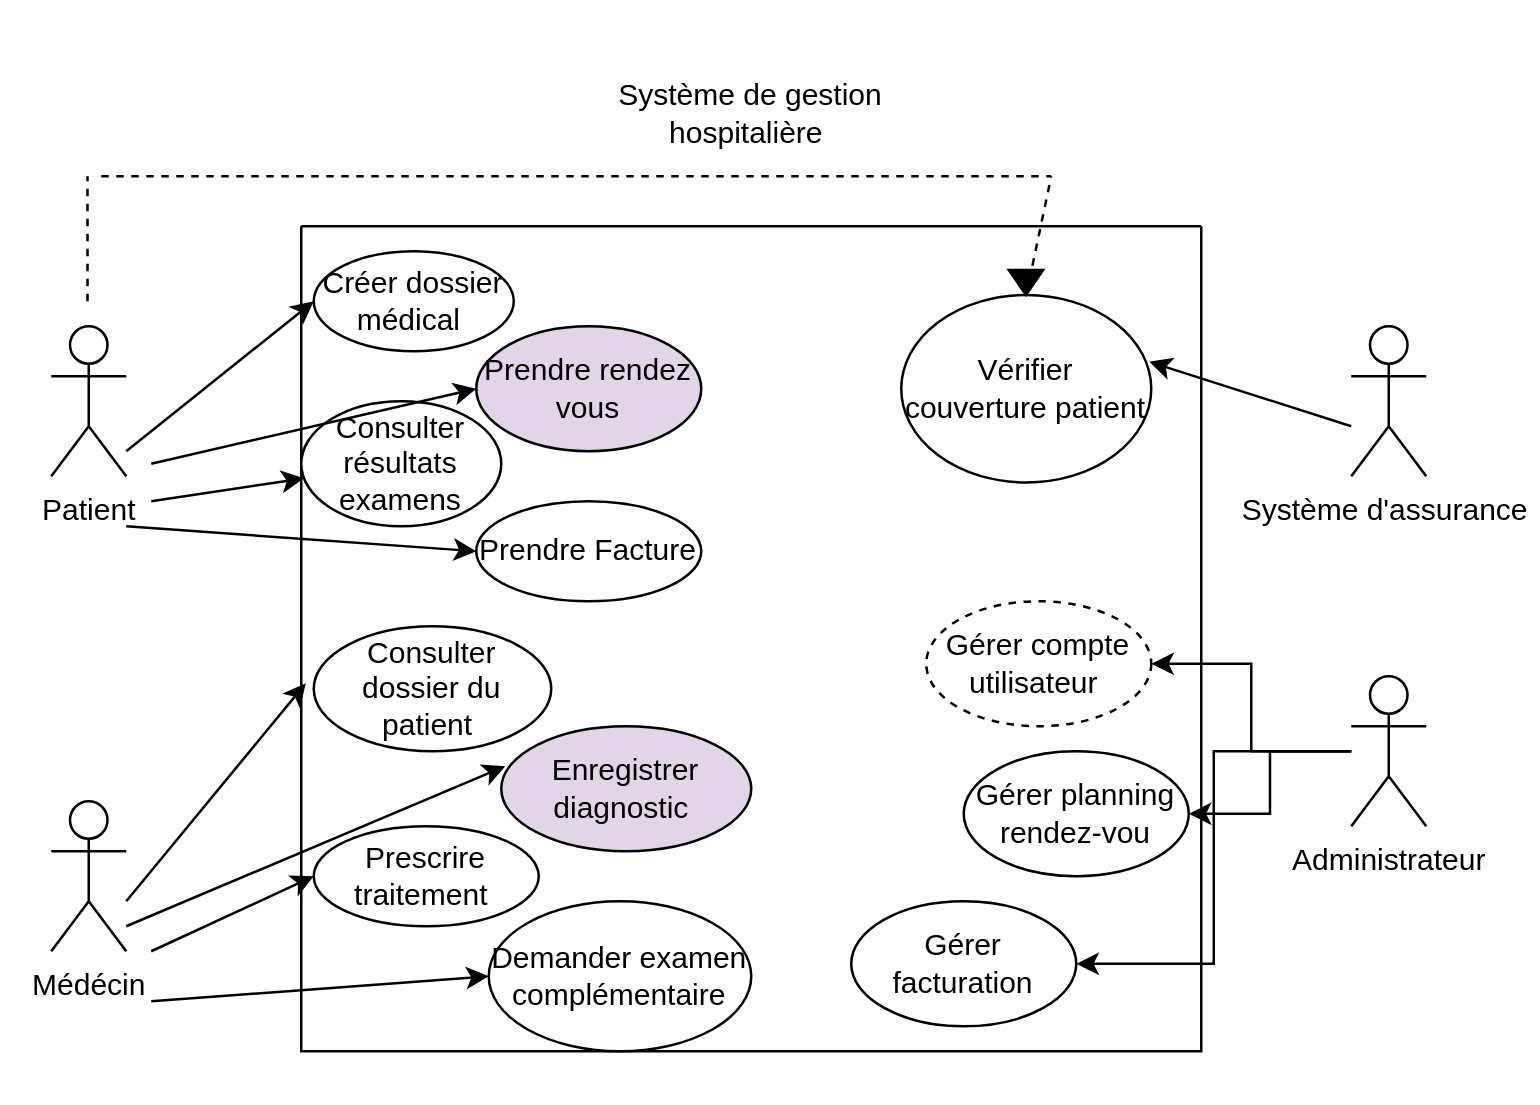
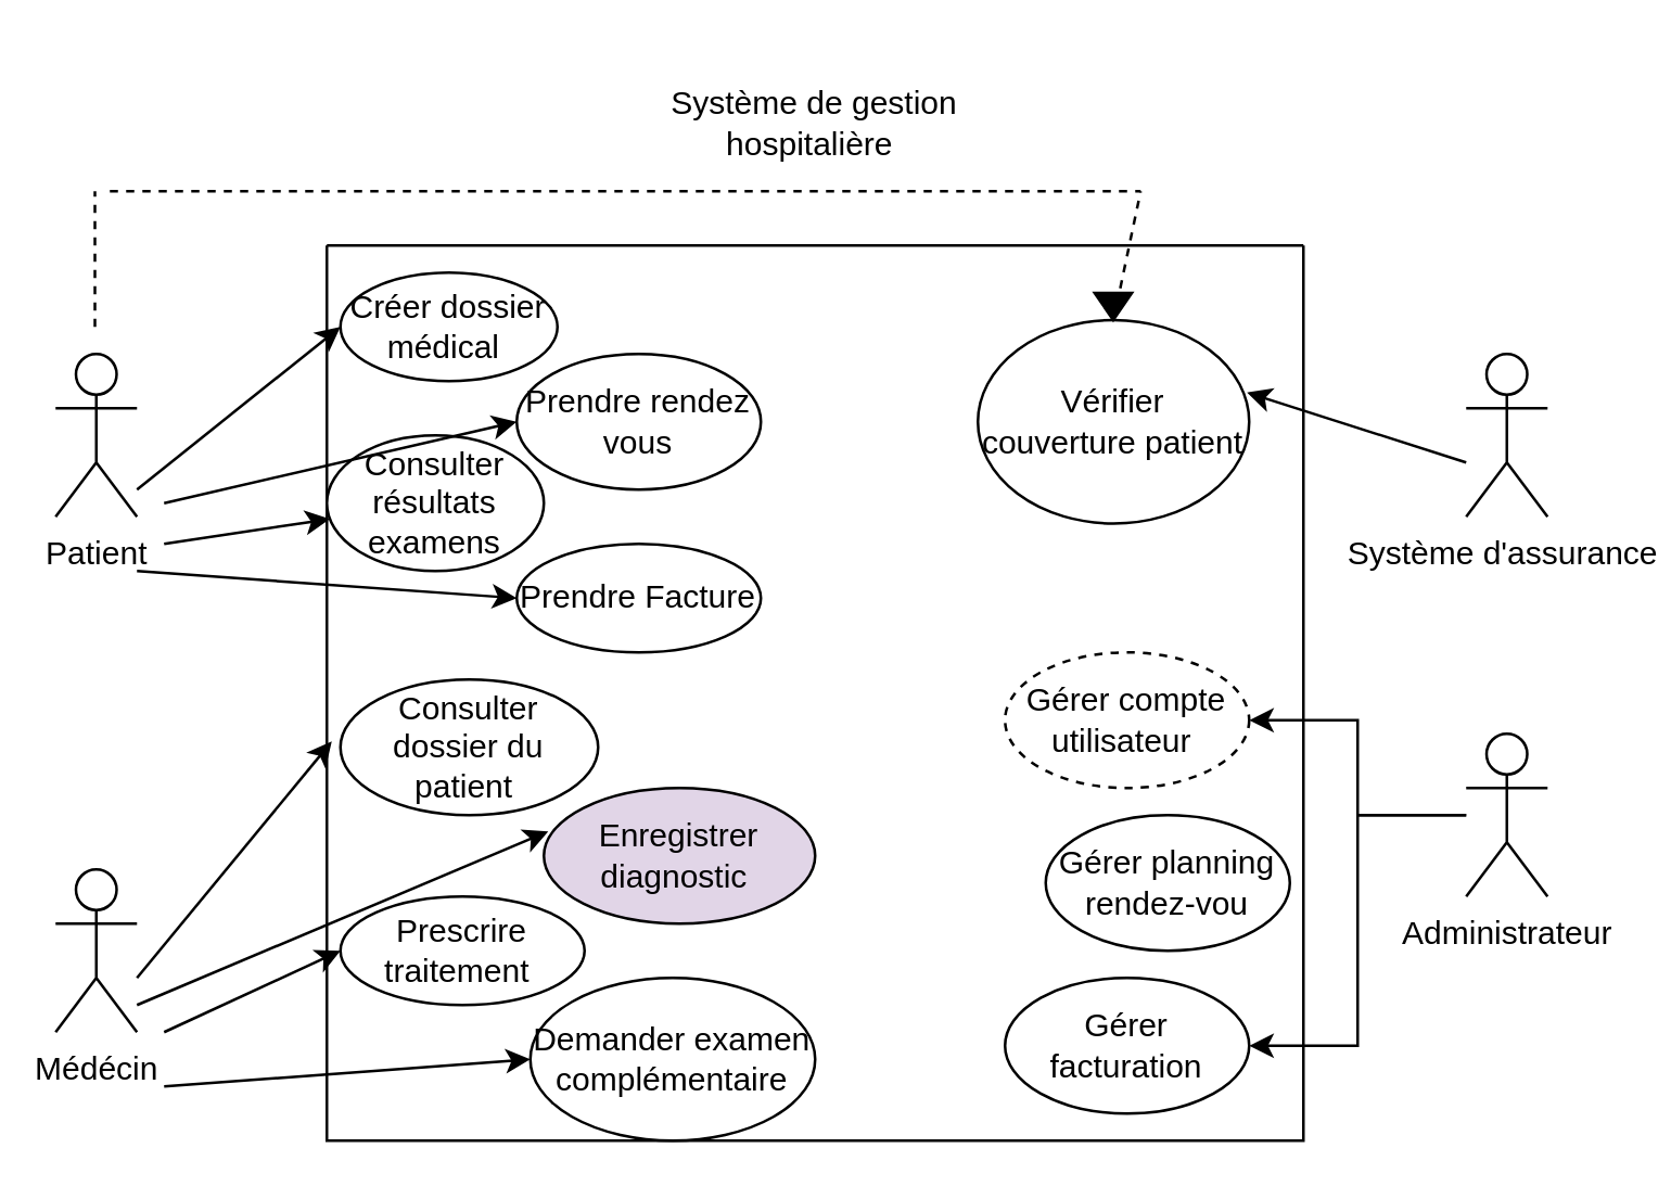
  <mxCell id="0" />
  <mxCell id="1" parent="0" />
  <mxCell id="2" value="Patient" style="shape=umlActor;verticalLabelPosition=bottom;verticalAlign=top;html=1;outlineConnect=0;" vertex="1" parent="1"><mxGeometry x="20" y="130" width="30" height="60" as="geometry" /></mxCell>
  <mxCell id="3" value="" style="swimlane;startSize=0;" vertex="1" parent="1"><mxGeometry x="120" y="90" width="360" height="330" as="geometry" /></mxCell>
  <mxCell id="4" value="Créer dossier médical&amp;nbsp;" style="ellipse;whiteSpace=wrap;html=1;" vertex="1" parent="3"><mxGeometry x="5" y="10" width="80" height="40" as="geometry" /></mxCell>
  <mxCell id="5" value="Consulter résultats examens" style="ellipse;whiteSpace=wrap;html=1;" vertex="1" parent="3"><mxGeometry y="70" width="80" height="50" as="geometry" /></mxCell>
- <mxCell id="6" value="Prendre rendez vous" style="ellipse;whiteSpace=wrap;html=1;fillColor=#e1d5e7;" vertex="1" parent="3"><mxGeometry x="70" y="40" width="90" height="50" as="geometry" /></mxCell>
+ <mxCell id="6" value="Prendre rendez vous" style="ellipse;whiteSpace=wrap;html=1;" vertex="1" parent="3"><mxGeometry x="70" y="40" width="90" height="50" as="geometry" /></mxCell>
  <mxCell id="7" value="Prendre Facture" style="ellipse;whiteSpace=wrap;html=1;" vertex="1" parent="3"><mxGeometry x="70" y="110" width="90" height="40" as="geometry" /></mxCell>
  <mxCell id="8" value="Consulter dossier du patient&amp;nbsp;" style="ellipse;whiteSpace=wrap;html=1;" vertex="1" parent="3"><mxGeometry x="5" y="160" width="95" height="50" as="geometry" /></mxCell>
  <mxCell id="9" value="Enregistrer diagnostic&amp;nbsp;" style="ellipse;whiteSpace=wrap;html=1;fillColor=#e1d5e7;" vertex="1" parent="3"><mxGeometry x="80" y="200" width="100" height="50" as="geometry" /></mxCell>
  <mxCell id="10" value="Prescrire traitement&amp;nbsp;" style="ellipse;whiteSpace=wrap;html=1;" vertex="1" parent="3"><mxGeometry x="5" y="240" width="90" height="40" as="geometry" /></mxCell>
  <mxCell id="11" value="Demander examen complémentaire" style="ellipse;whiteSpace=wrap;html=1;" vertex="1" parent="3"><mxGeometry x="75" y="270" width="105" height="60" as="geometry" /></mxCell>
  <mxCell id="12" value="Gérer compte utilisateur&amp;nbsp;" style="ellipse;whiteSpace=wrap;html=1;dashed=1;" vertex="1" parent="3"><mxGeometry x="250" y="150" width="90" height="50" as="geometry" /></mxCell>
  <mxCell id="13" value="Gérer planning rendez-vou" style="ellipse;whiteSpace=wrap;html=1;" vertex="1" parent="3"><mxGeometry x="265" y="210" width="90" height="50" as="geometry" /></mxCell>
- <mxCell id="14" value="Gérer facturation" style="ellipse;whiteSpace=wrap;html=1;" vertex="1" parent="3"><mxGeometry x="220" y="270" width="90" height="50" as="geometry" /></mxCell>
+ <mxCell id="14" value="Gérer facturation" style="ellipse;whiteSpace=wrap;html=1;" vertex="1" parent="3"><mxGeometry x="250" y="270" width="90" height="50" as="geometry" /></mxCell>
  <mxCell id="15" value="Vérifier couverture patient" style="ellipse;whiteSpace=wrap;html=1;" vertex="1" parent="3"><mxGeometry x="240" y="27.5" width="100" height="75" as="geometry" /></mxCell>
  <mxCell id="16" value="" style="shape=mxgraph.arrows2.wedgeArrow;html=1;bendable=0;startWidth=6.875;fillColor=strokeColor;defaultFillColor=invert;defaultGradientColor=invert;rounded=0;" edge="1" parent="3"><mxGeometry width="100" height="100" relative="1" as="geometry"><mxPoint x="289.89" y="17.5" as="sourcePoint" /><mxPoint x="289.89" y="27.5" as="targetPoint" /></mxGeometry></mxCell>
  <mxCell id="17" value="Médécin" style="shape=umlActor;verticalLabelPosition=bottom;verticalAlign=top;html=1;outlineConnect=0;" vertex="1" parent="1"><mxGeometry x="20" y="320" width="30" height="60" as="geometry" /></mxCell>
  <mxCell id="18" value="Système d'assurance&amp;nbsp;" style="shape=umlActor;verticalLabelPosition=bottom;verticalAlign=top;html=1;outlineConnect=0;" vertex="1" parent="1"><mxGeometry x="540" y="130" width="30" height="60" as="geometry" /></mxCell>
- <mxCell id="19" value="" style="edgeStyle=orthogonalEdgeStyle;rounded=0;orthogonalLoop=1;jettySize=auto;html=1;" edge="1" parent="1" source="22" target="13"><mxGeometry relative="1" as="geometry" /></mxCell>
  <mxCell id="20" style="edgeStyle=orthogonalEdgeStyle;rounded=0;orthogonalLoop=1;jettySize=auto;html=1;entryX=1;entryY=0.5;entryDx=0;entryDy=0;" edge="1" parent="1" source="22" target="12"><mxGeometry relative="1" as="geometry" /></mxCell>
  <mxCell id="21" style="edgeStyle=orthogonalEdgeStyle;rounded=0;orthogonalLoop=1;jettySize=auto;html=1;entryX=1;entryY=0.5;entryDx=0;entryDy=0;" edge="1" parent="1" source="22" target="14"><mxGeometry relative="1" as="geometry" /></mxCell>
  <mxCell id="22" value="Administrateur" style="shape=umlActor;verticalLabelPosition=bottom;verticalAlign=top;html=1;outlineConnect=0;" vertex="1" parent="1"><mxGeometry x="540" y="270" width="30" height="60" as="geometry" /></mxCell>
  <mxCell id="23" value="" style="endArrow=classic;html=1;rounded=0;entryX=0;entryY=0.5;entryDx=0;entryDy=0;" edge="1" parent="1" target="4"><mxGeometry width="50" height="50" relative="1" as="geometry"><mxPoint x="50" y="180" as="sourcePoint" /><mxPoint x="100" y="130" as="targetPoint" /></mxGeometry></mxCell>
  <mxCell id="24" value="" style="endArrow=classic;html=1;rounded=0;entryX=0;entryY=0.5;entryDx=0;entryDy=0;" edge="1" parent="1" target="6"><mxGeometry width="50" height="50" relative="1" as="geometry"><mxPoint x="60" y="185" as="sourcePoint" /><mxPoint x="110" y="135" as="targetPoint" /></mxGeometry></mxCell>
  <mxCell id="25" value="" style="endArrow=classic;html=1;rounded=0;" edge="1" parent="1" target="5"><mxGeometry width="50" height="50" relative="1" as="geometry"><mxPoint x="60" y="200" as="sourcePoint" /><mxPoint x="110" y="150" as="targetPoint" /></mxGeometry></mxCell>
  <mxCell id="26" value="" style="endArrow=classic;html=1;rounded=0;entryX=0;entryY=0.5;entryDx=0;entryDy=0;" edge="1" parent="1" target="7"><mxGeometry width="50" height="50" relative="1" as="geometry"><mxPoint x="50" y="210" as="sourcePoint" /><mxPoint x="100" y="160" as="targetPoint" /></mxGeometry></mxCell>
  <mxCell id="27" value="" style="endArrow=classic;html=1;rounded=0;entryX=0.005;entryY=0.554;entryDx=0;entryDy=0;entryPerimeter=0;" edge="1" parent="1" target="3"><mxGeometry width="50" height="50" relative="1" as="geometry"><mxPoint x="50" y="360" as="sourcePoint" /><mxPoint x="100" y="310" as="targetPoint" /></mxGeometry></mxCell>
  <mxCell id="28" value="" style="endArrow=classic;html=1;rounded=0;entryX=0.016;entryY=0.32;entryDx=0;entryDy=0;entryPerimeter=0;" edge="1" parent="1" target="9"><mxGeometry width="50" height="50" relative="1" as="geometry"><mxPoint x="50" y="370" as="sourcePoint" /><mxPoint x="100" y="320" as="targetPoint" /></mxGeometry></mxCell>
  <mxCell id="29" value="" style="endArrow=classic;html=1;rounded=0;entryX=0;entryY=0.5;entryDx=0;entryDy=0;" edge="1" parent="1" target="10"><mxGeometry width="50" height="50" relative="1" as="geometry"><mxPoint x="60" y="380" as="sourcePoint" /><mxPoint x="110" y="330" as="targetPoint" /></mxGeometry></mxCell>
  <mxCell id="30" value="" style="endArrow=classic;html=1;rounded=0;entryX=0;entryY=0.5;entryDx=0;entryDy=0;" edge="1" parent="1" target="11"><mxGeometry width="50" height="50" relative="1" as="geometry"><mxPoint x="60" y="400" as="sourcePoint" /><mxPoint x="110" y="350" as="targetPoint" /></mxGeometry></mxCell>
  <mxCell id="31" value="" style="endArrow=classic;html=1;rounded=0;entryX=0.992;entryY=0.356;entryDx=0;entryDy=0;entryPerimeter=0;" edge="1" parent="1" target="15"><mxGeometry width="50" height="50" relative="1" as="geometry"><mxPoint x="540" y="170" as="sourcePoint" /><mxPoint x="480" y="130" as="targetPoint" /></mxGeometry></mxCell>
  <mxCell id="32" value="" style="endArrow=none;dashed=1;html=1;rounded=0;" edge="1" parent="1"><mxGeometry width="50" height="50" relative="1" as="geometry"><mxPoint x="34.5" y="120" as="sourcePoint" /><mxPoint x="34.5" y="70" as="targetPoint" /></mxGeometry></mxCell>
  <mxCell id="33" value="" style="endArrow=none;dashed=1;html=1;rounded=0;" edge="1" parent="1"><mxGeometry width="50" height="50" relative="1" as="geometry"><mxPoint x="40" y="70" as="sourcePoint" /><mxPoint x="420" y="70" as="targetPoint" /></mxGeometry></mxCell>
  <mxCell id="34" value="" style="endArrow=none;dashed=1;html=1;rounded=0;exitX=0.5;exitY=0;exitDx=0;exitDy=0;" edge="1" parent="1" source="15"><mxGeometry width="50" height="50" relative="1" as="geometry"><mxPoint x="420" y="120" as="sourcePoint" /><mxPoint x="420" y="70" as="targetPoint" /></mxGeometry></mxCell>
  <mxCell id="35" value="Système de gestion hospitalière&amp;nbsp;" style="text;html=1;align=center;verticalAlign=middle;whiteSpace=wrap;rounded=0;" vertex="1" parent="1"><mxGeometry x="235" y="20" width="130" height="50" as="geometry" /></mxCell>
